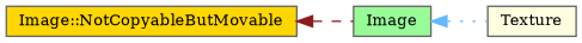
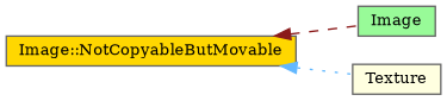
  digraph {
    fontname="DejaVu Serif"
    rankdir=LR
    node [color=grey40 fontname="DejaVu Serif" fontsize=10 shape=box style=filled]
    edge [dir=back fontname="DejaVu Serif" fontsize=10 labelfontname=Helvetica labelfontsize=10]
    n1 [fillcolor=gold height=0.2 label="Image::NotCopyableButMovable" width=0.4]
    n2 [fillcolor=palegreen height=0.2 label=Image width=0.4]
    n3 [fillcolor=lightyellow height=0.2 label=Texture width=0.4]
    n1 -> n2 [color=firebrick4 style=dashed]
-   n2 -> n3 [color=steelblue1 style=dotted]
+   n1 -> n3 [color=steelblue1 style=dotted]
  }
